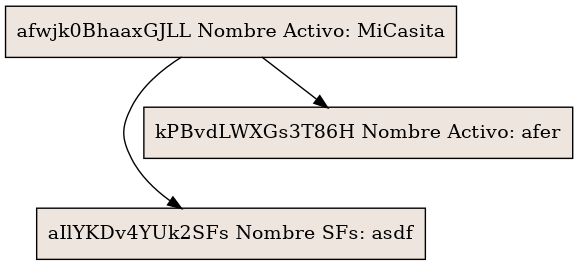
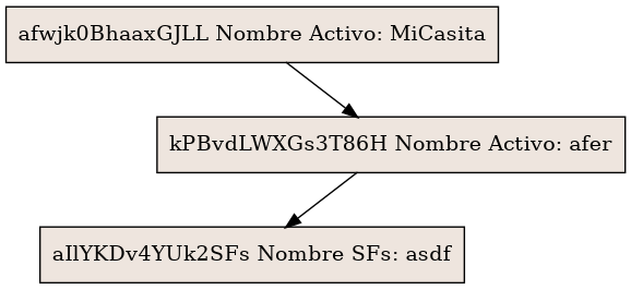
  digraph {
    node [fillcolor=seashell2 shape=record style=filled]
    n1 [label="afwjk0BhaaxGJLL Nombre Activo: MiCasita"]
    n2 [label="aIlYKDv4YUk2SFs Nombre SFs: asdf"]
    n3 [label="kPBvdLWXGs3T86H Nombre Activo: afer"]
-   n1 -> n2
+   n3 -> n2
    n1 -> n3
  }
